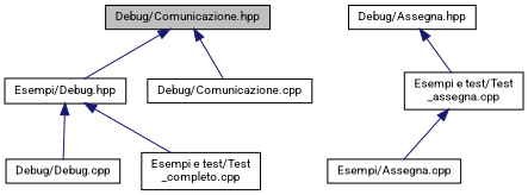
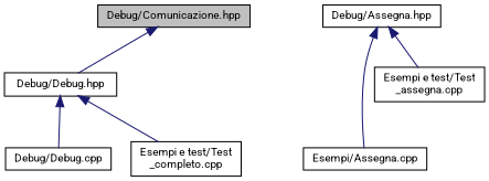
  digraph {
    fontname=Roboto
    node [color=black fillcolor=white fontname=Roboto fontsize=10 shape=record style=filled]
    edge [color=midnightblue dir=back fontname=Roboto fontsize=10 labelfontname=Helvetica labelfontsize=10 style=solid]
    n1 [fillcolor=grey75 fontcolor=black height=0.2 label="Debug/Comunicazione.hpp" width=0.4]
-   n2 [height=0.2 label="Esempi/Debug.hpp" width=0.4]
-   n3 [height=0.2 label="Debug/Comunicazione.cpp" width=0.4]
+   n2 [height=0.2 label="Debug/Debug.hpp" width=0.4]
    n4 [height=0.2 label="Debug/Assegna.hpp" width=0.4]
    n5 [height=0.2 label="Esempi/Assegna.cpp" width=0.4]
    n6 [height=0.2 label="Esempi e test/Test\l_assegna.cpp" width=0.4]
    n7 [height=0.2 label="Debug/Debug.cpp" width=0.4]
    n8 [height=0.2 label="Esempi e test/Test\l_completo.cpp" width=0.4]
    n1 -> n2
-   n1 -> n3
    n2 -> n7
    n2 -> n8
-   n6 -> n5
+   n4 -> n5
    n4 -> n6
  }
